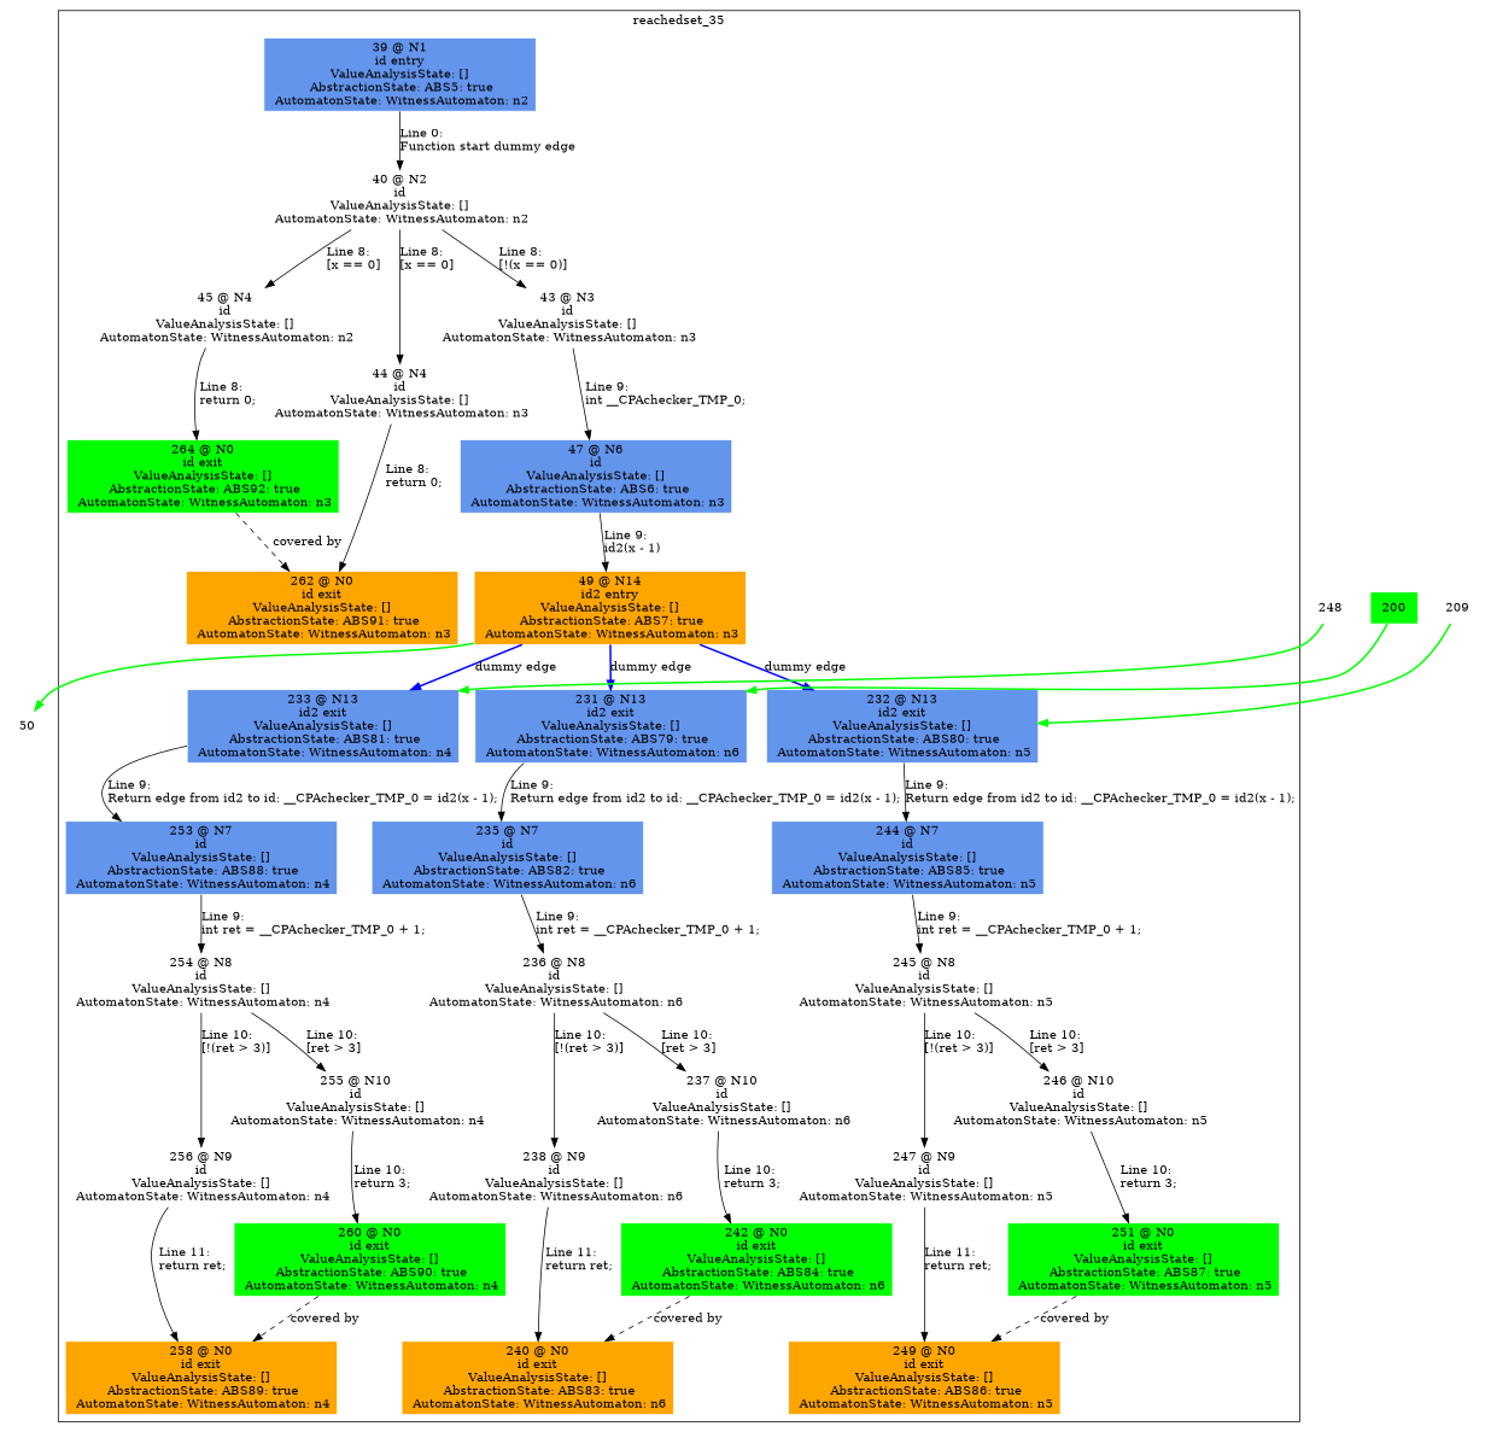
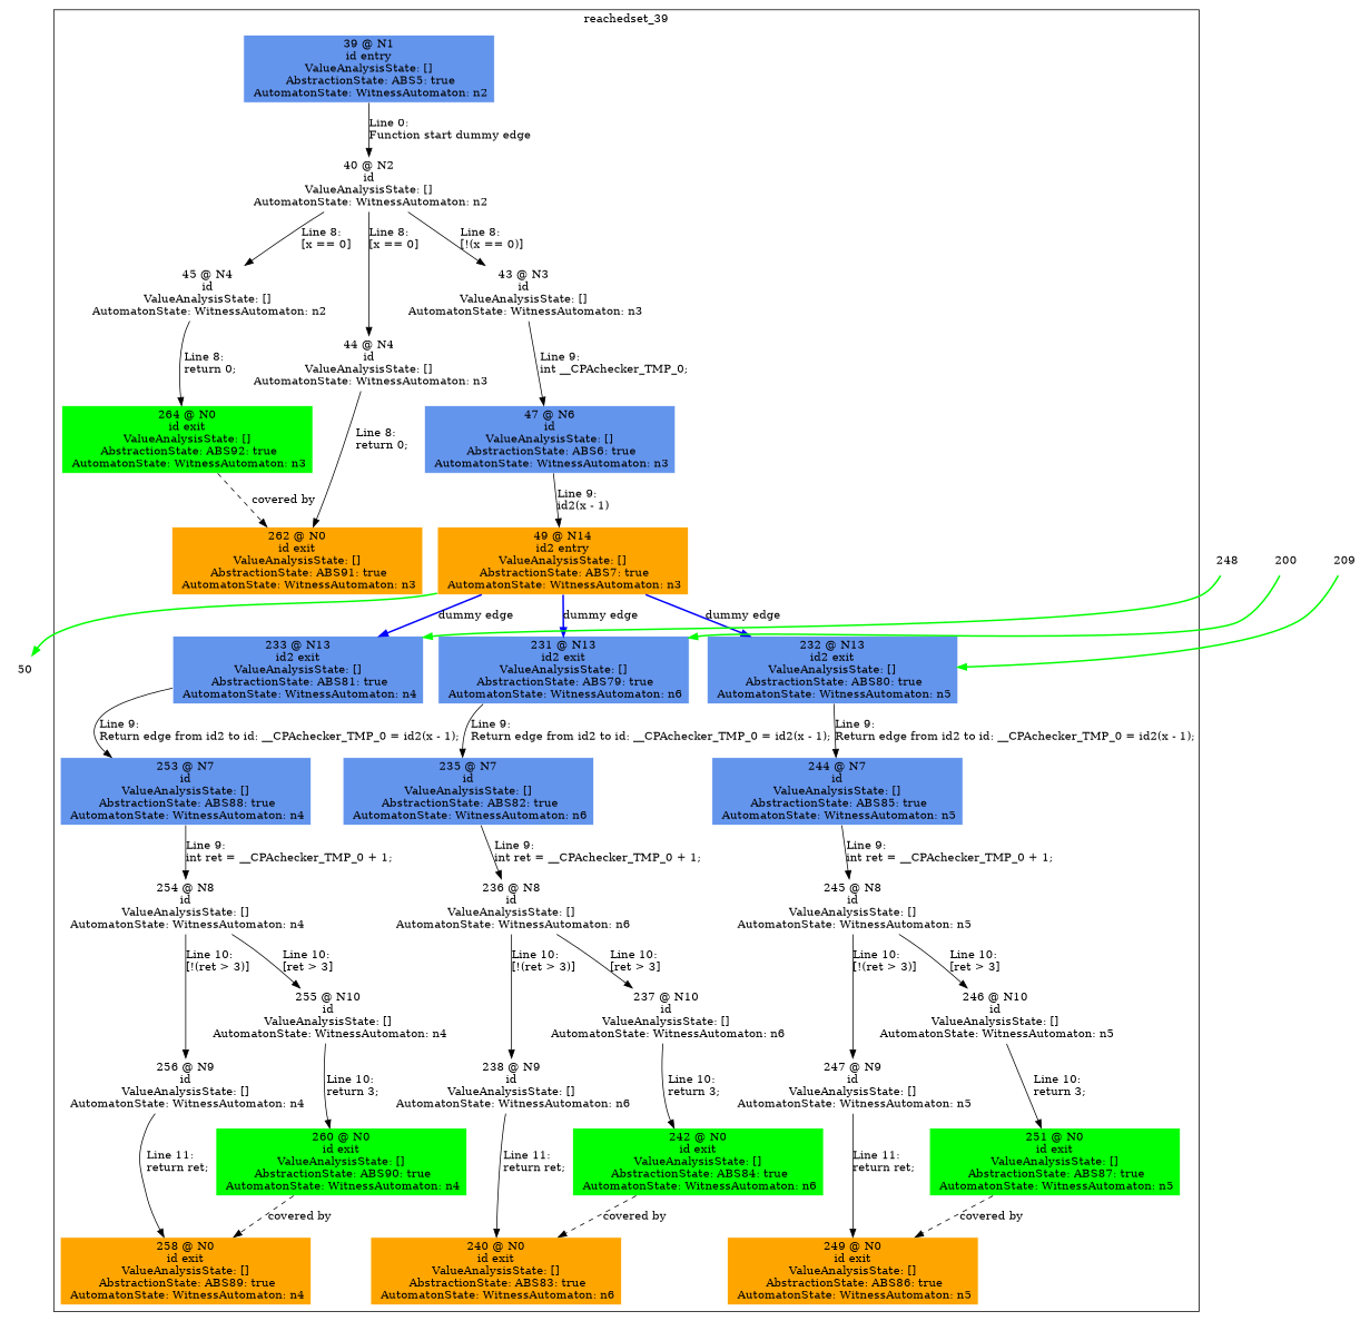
  digraph {
    node [color=white shape=box style=filled]
    n1 [fillcolor=cornflowerblue label="39 @ N1\nid entry\nValueAnalysisState: []\n AbstractionState: ABS5: true\n AutomatonState: WitnessAutomaton: n2\n"]
    n2 [label="40 @ N2\nid\nValueAnalysisState: []\n AutomatonState: WitnessAutomaton: n2\n"]
    n3 [label="45 @ N4\nid\nValueAnalysisState: []\n AutomatonState: WitnessAutomaton: n2\n"]
    n4 [label="44 @ N4\nid\nValueAnalysisState: []\n AutomatonState: WitnessAutomaton: n3\n"]
    n5 [label="43 @ N3\nid\nValueAnalysisState: []\n AutomatonState: WitnessAutomaton: n3\n"]
    n6 [fillcolor=green label="264 @ N0\nid exit\nValueAnalysisState: []\n AbstractionState: ABS92: true\n AutomatonState: WitnessAutomaton: n3\n"]
    n7 [fillcolor=orange label="262 @ N0\nid exit\nValueAnalysisState: []\n AbstractionState: ABS91: true\n AutomatonState: WitnessAutomaton: n3\n"]
    n8 [fillcolor=cornflowerblue label="47 @ N6\nid\nValueAnalysisState: []\n AbstractionState: ABS6: true\n AutomatonState: WitnessAutomaton: n3\n"]
    n9 [fillcolor=orange label="49 @ N14\nid2 entry\nValueAnalysisState: []\n AbstractionState: ABS7: true\n AutomatonState: WitnessAutomaton: n3\n"]
    n10 [fillcolor=cornflowerblue label="233 @ N13\nid2 exit\nValueAnalysisState: []\n AbstractionState: ABS81: true\n AutomatonState: WitnessAutomaton: n4\n"]
    n11 [fillcolor=cornflowerblue label="232 @ N13\nid2 exit\nValueAnalysisState: []\n AbstractionState: ABS80: true\n AutomatonState: WitnessAutomaton: n5\n"]
    n12 [fillcolor=cornflowerblue label="231 @ N13\nid2 exit\nValueAnalysisState: []\n AbstractionState: ABS79: true\n AutomatonState: WitnessAutomaton: n6\n"]
    n13 [fillcolor=cornflowerblue label="253 @ N7\nid\nValueAnalysisState: []\n AbstractionState: ABS88: true\n AutomatonState: WitnessAutomaton: n4\n"]
    n14 [label="254 @ N8\nid\nValueAnalysisState: []\n AutomatonState: WitnessAutomaton: n4\n"]
    n15 [label="256 @ N9\nid\nValueAnalysisState: []\n AutomatonState: WitnessAutomaton: n4\n"]
    n16 [label="255 @ N10\nid\nValueAnalysisState: []\n AutomatonState: WitnessAutomaton: n4\n"]
    n17 [fillcolor=orange label="258 @ N0\nid exit\nValueAnalysisState: []\n AbstractionState: ABS89: true\n AutomatonState: WitnessAutomaton: n4\n"]
    n18 [fillcolor=green label="260 @ N0\nid exit\nValueAnalysisState: []\n AbstractionState: ABS90: true\n AutomatonState: WitnessAutomaton: n4\n"]
    n19 [fillcolor=cornflowerblue label="244 @ N7\nid\nValueAnalysisState: []\n AbstractionState: ABS85: true\n AutomatonState: WitnessAutomaton: n5\n"]
    n20 [label="245 @ N8\nid\nValueAnalysisState: []\n AutomatonState: WitnessAutomaton: n5\n"]
    n21 [label="247 @ N9\nid\nValueAnalysisState: []\n AutomatonState: WitnessAutomaton: n5\n"]
    n22 [label="246 @ N10\nid\nValueAnalysisState: []\n AutomatonState: WitnessAutomaton: n5\n"]
    n23 [fillcolor=orange label="249 @ N0\nid exit\nValueAnalysisState: []\n AbstractionState: ABS86: true\n AutomatonState: WitnessAutomaton: n5\n"]
    n24 [fillcolor=green label="251 @ N0\nid exit\nValueAnalysisState: []\n AbstractionState: ABS87: true\n AutomatonState: WitnessAutomaton: n5\n"]
    n25 [fillcolor=cornflowerblue label="235 @ N7\nid\nValueAnalysisState: []\n AbstractionState: ABS82: true\n AutomatonState: WitnessAutomaton: n6\n"]
    n26 [label="236 @ N8\nid\nValueAnalysisState: []\n AutomatonState: WitnessAutomaton: n6\n"]
    n27 [label="238 @ N9\nid\nValueAnalysisState: []\n AutomatonState: WitnessAutomaton: n6\n"]
    n28 [label="237 @ N10\nid\nValueAnalysisState: []\n AutomatonState: WitnessAutomaton: n6\n"]
    n29 [fillcolor=orange label="240 @ N0\nid exit\nValueAnalysisState: []\n AbstractionState: ABS83: true\n AutomatonState: WitnessAutomaton: n6\n"]
    n30 [fillcolor=green label="242 @ N0\nid exit\nValueAnalysisState: []\n AbstractionState: ABS84: true\n AutomatonState: WitnessAutomaton: n6\n"]
    50
    n32 [label=248]
-   200 [fillcolor=green]
+   200
    209
    subgraph cluster_1 {
-     label=reachedset_35
+     label=reachedset_39
      n1
      n2
      n3
      n4
      n5
      n6
      n7
      n8
      n9
      n10
      n11
      n12
      n13
      n14
      n15
      n16
      n17
      n18
      n19
      n20
      n21
      n22
      n23
      n24
      n25
      n26
      n27
      n28
      n29
      n30
    }
    n1 -> n2 [label="Line 0: \lFunction start dummy edge\l"]
    n2 -> n3 [label="Line 8: \l[x == 0]\l"]
    n2 -> n4 [label="Line 8: \l[x == 0]\l"]
    n2 -> n5 [label="Line 8: \l[!(x == 0)]\l"]
    n3 -> n6 [label="Line 8: \lreturn 0;\l"]
    n4 -> n7 [label="Line 8: \lreturn 0;\l"]
    n5 -> n8 [label="Line 9: \lint __CPAchecker_TMP_0;\l"]
    n6 -> n7 [label="covered by" style=dashed weight=0]
    n8 -> n9 [label="Line 9: \lid2(x - 1)\l"]
    n9 -> n10 [color=blue label="dummy edge" style=bold]
    n9 -> n11 [color=blue label="dummy edge" style=bold]
    n9 -> n12 [color=blue label="dummy edge" style=bold]
    n9 -> 50 [color=green style=bold]
    n10 -> n13 [label="Line 9: \lReturn edge from id2 to id: __CPAchecker_TMP_0 = id2(x - 1);\l"]
    n11 -> n19 [label="Line 9: \lReturn edge from id2 to id: __CPAchecker_TMP_0 = id2(x - 1);\l"]
    n12 -> n25 [label="Line 9: \lReturn edge from id2 to id: __CPAchecker_TMP_0 = id2(x - 1);\l"]
    n13 -> n14 [label="Line 9: \lint ret = __CPAchecker_TMP_0 + 1;\l"]
    n14 -> n15 [label="Line 10: \l[!(ret > 3)]\l"]
    n14 -> n16 [label="Line 10: \l[ret > 3]\l"]
    n15 -> n17 [label="Line 11: \lreturn ret;\l"]
    n16 -> n18 [label="Line 10: \lreturn 3;\l"]
    n18 -> n17 [label="covered by" style=dashed weight=0]
    n19 -> n20 [label="Line 9: \lint ret = __CPAchecker_TMP_0 + 1;\l"]
    n20 -> n21 [label="Line 10: \l[!(ret > 3)]\l"]
    n20 -> n22 [label="Line 10: \l[ret > 3]\l"]
    n21 -> n23 [label="Line 11: \lreturn ret;\l"]
    n22 -> n24 [label="Line 10: \lreturn 3;\l"]
    n24 -> n23 [label="covered by" style=dashed weight=0]
    n25 -> n26 [label="Line 9: \lint ret = __CPAchecker_TMP_0 + 1;\l"]
    n26 -> n27 [label="Line 10: \l[!(ret > 3)]\l"]
    n26 -> n28 [label="Line 10: \l[ret > 3]\l"]
    n27 -> n29 [label="Line 11: \lreturn ret;\l"]
    n28 -> n30 [label="Line 10: \lreturn 3;\l"]
    n30 -> n29 [label="covered by" style=dashed weight=0]
    n32 -> n10 [color=green style=bold]
    200 -> n12 [color=green style=bold]
    209 -> n11 [color=green style=bold]
  }
